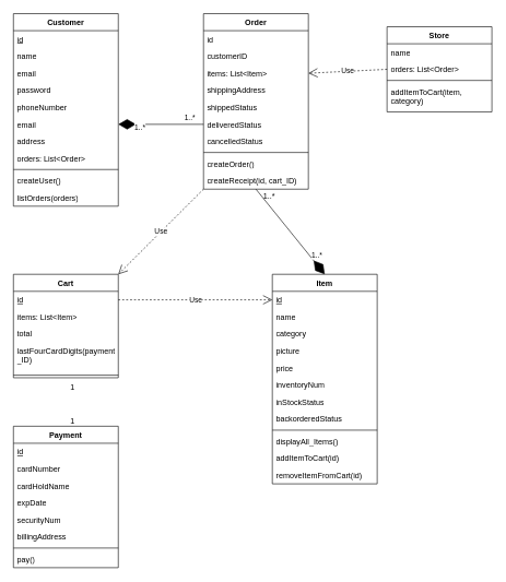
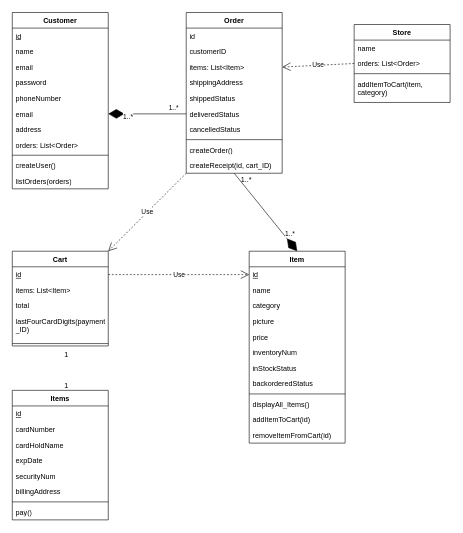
  <mxCell id="0" />
  <mxCell id="1" parent="0" />
  <mxCell id="2" value="Customer" style="swimlane;fontStyle=1;align=center;verticalAlign=top;childLayout=stackLayout;horizontal=1;startSize=26;horizontalStack=0;resizeParent=1;resizeParentMax=0;resizeLast=0;collapsible=1;marginBottom=0;whiteSpace=wrap;html=1;" parent="1" vertex="1"><mxGeometry x="20" y="20" width="160" height="294" as="geometry" /></mxCell>
  <mxCell id="3" value="&lt;u&gt;id&lt;/u&gt;" style="text;strokeColor=none;fillColor=none;align=left;verticalAlign=top;spacingLeft=4;spacingRight=4;overflow=hidden;rotatable=0;points=[[0,0.5],[1,0.5]];portConstraint=eastwest;whiteSpace=wrap;html=1;" parent="2" vertex="1"><mxGeometry y="26" width="160" height="26" as="geometry" /></mxCell>
  <mxCell id="4" value="name" style="text;strokeColor=none;fillColor=none;align=left;verticalAlign=top;spacingLeft=4;spacingRight=4;overflow=hidden;rotatable=0;points=[[0,0.5],[1,0.5]];portConstraint=eastwest;whiteSpace=wrap;html=1;" parent="2" vertex="1"><mxGeometry y="52" width="160" height="26" as="geometry" /></mxCell>
  <mxCell id="5" value="email" style="text;strokeColor=none;fillColor=none;align=left;verticalAlign=top;spacingLeft=4;spacingRight=4;overflow=hidden;rotatable=0;points=[[0,0.5],[1,0.5]];portConstraint=eastwest;whiteSpace=wrap;html=1;" parent="2" vertex="1"><mxGeometry y="78" width="160" height="26" as="geometry" /></mxCell>
  <mxCell id="6" value="password" style="text;strokeColor=none;fillColor=none;align=left;verticalAlign=top;spacingLeft=4;spacingRight=4;overflow=hidden;rotatable=0;points=[[0,0.5],[1,0.5]];portConstraint=eastwest;whiteSpace=wrap;html=1;" parent="2" vertex="1"><mxGeometry y="104" width="160" height="26" as="geometry" /></mxCell>
  <mxCell id="7" value="phoneNumber" style="text;strokeColor=none;fillColor=none;align=left;verticalAlign=top;spacingLeft=4;spacingRight=4;overflow=hidden;rotatable=0;points=[[0,0.5],[1,0.5]];portConstraint=eastwest;whiteSpace=wrap;html=1;" parent="2" vertex="1"><mxGeometry y="130" width="160" height="26" as="geometry" /></mxCell>
  <mxCell id="8" value="email" style="text;strokeColor=none;fillColor=none;align=left;verticalAlign=top;spacingLeft=4;spacingRight=4;overflow=hidden;rotatable=0;points=[[0,0.5],[1,0.5]];portConstraint=eastwest;whiteSpace=wrap;html=1;" parent="2" vertex="1"><mxGeometry y="156" width="160" height="26" as="geometry" /></mxCell>
  <mxCell id="9" value="address" style="text;strokeColor=none;fillColor=none;align=left;verticalAlign=top;spacingLeft=4;spacingRight=4;overflow=hidden;rotatable=0;points=[[0,0.5],[1,0.5]];portConstraint=eastwest;whiteSpace=wrap;html=1;" parent="2" vertex="1"><mxGeometry y="182" width="160" height="26" as="geometry" /></mxCell>
  <mxCell id="10" value="orders: List&amp;lt;Order&amp;gt;" style="text;strokeColor=none;fillColor=none;align=left;verticalAlign=top;spacingLeft=4;spacingRight=4;overflow=hidden;rotatable=0;points=[[0,0.5],[1,0.5]];portConstraint=eastwest;whiteSpace=wrap;html=1;" parent="2" vertex="1"><mxGeometry y="208" width="160" height="26" as="geometry" /></mxCell>
  <mxCell id="11" value="" style="line;strokeWidth=1;fillColor=none;align=left;verticalAlign=middle;spacingTop=-1;spacingLeft=3;spacingRight=3;rotatable=0;labelPosition=right;points=[];portConstraint=eastwest;strokeColor=inherit;" parent="2" vertex="1"><mxGeometry y="234" width="160" height="8" as="geometry" /></mxCell>
  <mxCell id="12" value="createUser()" style="text;strokeColor=none;fillColor=none;align=left;verticalAlign=top;spacingLeft=4;spacingRight=4;overflow=hidden;rotatable=0;points=[[0,0.5],[1,0.5]];portConstraint=eastwest;whiteSpace=wrap;html=1;" parent="2" vertex="1"><mxGeometry y="242" width="160" height="26" as="geometry" /></mxCell>
  <mxCell id="13" value="listOrders(orders)" style="text;strokeColor=none;fillColor=none;align=left;verticalAlign=top;spacingLeft=4;spacingRight=4;overflow=hidden;rotatable=0;points=[[0,0.5],[1,0.5]];portConstraint=eastwest;whiteSpace=wrap;html=1;" vertex="1" parent="2"><mxGeometry y="268" width="160" height="26" as="geometry" /></mxCell>
  <mxCell id="14" value="Item" style="swimlane;fontStyle=1;align=center;verticalAlign=top;childLayout=stackLayout;horizontal=1;startSize=26;horizontalStack=0;resizeParent=1;resizeParentMax=0;resizeLast=0;collapsible=1;marginBottom=0;whiteSpace=wrap;html=1;" parent="1" vertex="1"><mxGeometry x="415" y="418" width="160" height="320" as="geometry" /></mxCell>
  <mxCell id="15" value="&lt;u&gt;id&lt;/u&gt;" style="text;strokeColor=none;fillColor=none;align=left;verticalAlign=top;spacingLeft=4;spacingRight=4;overflow=hidden;rotatable=0;points=[[0,0.5],[1,0.5]];portConstraint=eastwest;whiteSpace=wrap;html=1;" parent="14" vertex="1"><mxGeometry y="26" width="160" height="26" as="geometry" /></mxCell>
  <mxCell id="16" value="name" style="text;strokeColor=none;fillColor=none;align=left;verticalAlign=top;spacingLeft=4;spacingRight=4;overflow=hidden;rotatable=0;points=[[0,0.5],[1,0.5]];portConstraint=eastwest;whiteSpace=wrap;html=1;" parent="14" vertex="1"><mxGeometry y="52" width="160" height="26" as="geometry" /></mxCell>
  <mxCell id="17" value="category" style="text;strokeColor=none;fillColor=none;align=left;verticalAlign=top;spacingLeft=4;spacingRight=4;overflow=hidden;rotatable=0;points=[[0,0.5],[1,0.5]];portConstraint=eastwest;whiteSpace=wrap;html=1;" vertex="1" parent="14"><mxGeometry y="78" width="160" height="26" as="geometry" /></mxCell>
  <mxCell id="18" value="picture" style="text;strokeColor=none;fillColor=none;align=left;verticalAlign=top;spacingLeft=4;spacingRight=4;overflow=hidden;rotatable=0;points=[[0,0.5],[1,0.5]];portConstraint=eastwest;whiteSpace=wrap;html=1;" parent="14" vertex="1"><mxGeometry y="104" width="160" height="26" as="geometry" /></mxCell>
  <mxCell id="19" value="price" style="text;strokeColor=none;fillColor=none;align=left;verticalAlign=top;spacingLeft=4;spacingRight=4;overflow=hidden;rotatable=0;points=[[0,0.5],[1,0.5]];portConstraint=eastwest;whiteSpace=wrap;html=1;" parent="14" vertex="1"><mxGeometry y="130" width="160" height="26" as="geometry" /></mxCell>
  <mxCell id="20" value="inventoryNum" style="text;strokeColor=none;fillColor=none;align=left;verticalAlign=top;spacingLeft=4;spacingRight=4;overflow=hidden;rotatable=0;points=[[0,0.5],[1,0.5]];portConstraint=eastwest;whiteSpace=wrap;html=1;" parent="14" vertex="1"><mxGeometry y="156" width="160" height="26" as="geometry" /></mxCell>
  <mxCell id="21" value="inStockStatus" style="text;strokeColor=none;fillColor=none;align=left;verticalAlign=top;spacingLeft=4;spacingRight=4;overflow=hidden;rotatable=0;points=[[0,0.5],[1,0.5]];portConstraint=eastwest;whiteSpace=wrap;html=1;" parent="14" vertex="1"><mxGeometry y="182" width="160" height="26" as="geometry" /></mxCell>
  <mxCell id="22" value="backorderedStatus" style="text;strokeColor=none;fillColor=none;align=left;verticalAlign=top;spacingLeft=4;spacingRight=4;overflow=hidden;rotatable=0;points=[[0,0.5],[1,0.5]];portConstraint=eastwest;whiteSpace=wrap;html=1;" parent="14" vertex="1"><mxGeometry y="208" width="160" height="26" as="geometry" /></mxCell>
  <mxCell id="23" value="" style="line;strokeWidth=1;fillColor=none;align=left;verticalAlign=middle;spacingTop=-1;spacingLeft=3;spacingRight=3;rotatable=0;labelPosition=right;points=[];portConstraint=eastwest;strokeColor=inherit;" parent="14" vertex="1"><mxGeometry y="234" width="160" height="8" as="geometry" /></mxCell>
  <mxCell id="24" value="displayAll_Items()" style="text;strokeColor=none;fillColor=none;align=left;verticalAlign=top;spacingLeft=4;spacingRight=4;overflow=hidden;rotatable=0;points=[[0,0.5],[1,0.5]];portConstraint=eastwest;whiteSpace=wrap;html=1;" parent="14" vertex="1"><mxGeometry y="242" width="160" height="26" as="geometry" /></mxCell>
  <mxCell id="25" value="addItemToCart(id)" style="text;strokeColor=none;fillColor=none;align=left;verticalAlign=top;spacingLeft=4;spacingRight=4;overflow=hidden;rotatable=0;points=[[0,0.5],[1,0.5]];portConstraint=eastwest;whiteSpace=wrap;html=1;" vertex="1" parent="14"><mxGeometry y="268" width="160" height="26" as="geometry" /></mxCell>
  <mxCell id="26" value="removeItemFromCart(id)" style="text;strokeColor=none;fillColor=none;align=left;verticalAlign=top;spacingLeft=4;spacingRight=4;overflow=hidden;rotatable=0;points=[[0,0.5],[1,0.5]];portConstraint=eastwest;whiteSpace=wrap;html=1;" vertex="1" parent="14"><mxGeometry y="294" width="160" height="26" as="geometry" /></mxCell>
  <mxCell id="27" value="Store" style="swimlane;fontStyle=1;align=center;verticalAlign=top;childLayout=stackLayout;horizontal=1;startSize=26;horizontalStack=0;resizeParent=1;resizeParentMax=0;resizeLast=0;collapsible=1;marginBottom=0;whiteSpace=wrap;html=1;" parent="1" vertex="1"><mxGeometry x="590" y="40" width="160" height="130" as="geometry" /></mxCell>
  <mxCell id="28" value="name" style="text;strokeColor=none;fillColor=none;align=left;verticalAlign=top;spacingLeft=4;spacingRight=4;overflow=hidden;rotatable=0;points=[[0,0.5],[1,0.5]];portConstraint=eastwest;whiteSpace=wrap;html=1;" parent="27" vertex="1"><mxGeometry y="26" width="160" height="26" as="geometry" /></mxCell>
  <mxCell id="29" value="orders: List&amp;lt;Order&amp;gt;" style="text;strokeColor=none;fillColor=none;align=left;verticalAlign=top;spacingLeft=4;spacingRight=4;overflow=hidden;rotatable=0;points=[[0,0.5],[1,0.5]];portConstraint=eastwest;whiteSpace=wrap;html=1;" parent="27" vertex="1"><mxGeometry y="52" width="160" height="26" as="geometry" /></mxCell>
  <mxCell id="30" value="" style="line;strokeWidth=1;fillColor=none;align=left;verticalAlign=middle;spacingTop=-1;spacingLeft=3;spacingRight=3;rotatable=0;labelPosition=right;points=[];portConstraint=eastwest;strokeColor=inherit;" parent="27" vertex="1"><mxGeometry y="78" width="160" height="8" as="geometry" /></mxCell>
  <mxCell id="31" value="addItemToCart(item, category)" style="text;strokeColor=none;fillColor=none;align=left;verticalAlign=top;spacingLeft=4;spacingRight=4;overflow=hidden;rotatable=0;points=[[0,0.5],[1,0.5]];portConstraint=eastwest;whiteSpace=wrap;html=1;" parent="27" vertex="1"><mxGeometry y="86" width="160" height="44" as="geometry" /></mxCell>
  <mxCell id="32" value="Cart" style="swimlane;fontStyle=1;align=center;verticalAlign=top;childLayout=stackLayout;horizontal=1;startSize=26;horizontalStack=0;resizeParent=1;resizeParentMax=0;resizeLast=0;collapsible=1;marginBottom=0;whiteSpace=wrap;html=1;" parent="1" vertex="1"><mxGeometry x="20" y="418" width="160" height="158" as="geometry" /></mxCell>
  <mxCell id="33" value="&lt;u&gt;id&lt;/u&gt;" style="text;strokeColor=none;fillColor=none;align=left;verticalAlign=top;spacingLeft=4;spacingRight=4;overflow=hidden;rotatable=0;points=[[0,0.5],[1,0.5]];portConstraint=eastwest;whiteSpace=wrap;html=1;" parent="32" vertex="1"><mxGeometry y="26" width="160" height="26" as="geometry" /></mxCell>
  <mxCell id="34" value="items: List&amp;lt;Item&amp;gt;" style="text;strokeColor=none;fillColor=none;align=left;verticalAlign=top;spacingLeft=4;spacingRight=4;overflow=hidden;rotatable=0;points=[[0,0.5],[1,0.5]];portConstraint=eastwest;whiteSpace=wrap;html=1;" parent="32" vertex="1"><mxGeometry y="52" width="160" height="26" as="geometry" /></mxCell>
  <mxCell id="35" value="total" style="text;strokeColor=none;fillColor=none;align=left;verticalAlign=top;spacingLeft=4;spacingRight=4;overflow=hidden;rotatable=0;points=[[0,0.5],[1,0.5]];portConstraint=eastwest;whiteSpace=wrap;html=1;" parent="32" vertex="1"><mxGeometry y="78" width="160" height="26" as="geometry" /></mxCell>
  <mxCell id="36" value="lastFourCardDigits(payment&lt;br&gt;_ID)" style="text;strokeColor=none;fillColor=none;align=left;verticalAlign=top;spacingLeft=4;spacingRight=4;overflow=hidden;rotatable=0;points=[[0,0.5],[1,0.5]];portConstraint=eastwest;whiteSpace=wrap;html=1;" vertex="1" parent="32"><mxGeometry y="104" width="160" height="46" as="geometry" /></mxCell>
  <mxCell id="37" value="" style="line;strokeWidth=1;fillColor=none;align=left;verticalAlign=middle;spacingTop=-1;spacingLeft=3;spacingRight=3;rotatable=0;labelPosition=right;points=[];portConstraint=eastwest;strokeColor=inherit;" parent="32" vertex="1"><mxGeometry y="150" width="160" height="8" as="geometry" /></mxCell>
- <mxCell id="38" value="Payment" style="swimlane;fontStyle=1;align=center;verticalAlign=top;childLayout=stackLayout;horizontal=1;startSize=26;horizontalStack=0;resizeParent=1;resizeParentMax=0;resizeLast=0;collapsible=1;marginBottom=0;whiteSpace=wrap;html=1;" parent="1" vertex="1"><mxGeometry x="20" y="650" width="160" height="216" as="geometry" /></mxCell>
+ <mxCell id="38" value="Items" style="swimlane;fontStyle=1;align=center;verticalAlign=top;childLayout=stackLayout;horizontal=1;startSize=26;horizontalStack=0;resizeParent=1;resizeParentMax=0;resizeLast=0;collapsible=1;marginBottom=0;whiteSpace=wrap;html=1;" parent="1" vertex="1"><mxGeometry x="20" y="650" width="160" height="216" as="geometry" /></mxCell>
  <mxCell id="39" value="&lt;u&gt;id&lt;/u&gt;" style="text;strokeColor=none;fillColor=none;align=left;verticalAlign=top;spacingLeft=4;spacingRight=4;overflow=hidden;rotatable=0;points=[[0,0.5],[1,0.5]];portConstraint=eastwest;whiteSpace=wrap;html=1;" parent="38" vertex="1"><mxGeometry y="26" width="160" height="26" as="geometry" /></mxCell>
  <mxCell id="40" value="cardNumber" style="text;strokeColor=none;fillColor=none;align=left;verticalAlign=top;spacingLeft=4;spacingRight=4;overflow=hidden;rotatable=0;points=[[0,0.5],[1,0.5]];portConstraint=eastwest;whiteSpace=wrap;html=1;" vertex="1" parent="38"><mxGeometry y="52" width="160" height="26" as="geometry" /></mxCell>
  <mxCell id="41" value="cardHoldName" style="text;strokeColor=none;fillColor=none;align=left;verticalAlign=top;spacingLeft=4;spacingRight=4;overflow=hidden;rotatable=0;points=[[0,0.5],[1,0.5]];portConstraint=eastwest;whiteSpace=wrap;html=1;" parent="38" vertex="1"><mxGeometry y="78" width="160" height="26" as="geometry" /></mxCell>
  <mxCell id="42" value="expDate" style="text;strokeColor=none;fillColor=none;align=left;verticalAlign=top;spacingLeft=4;spacingRight=4;overflow=hidden;rotatable=0;points=[[0,0.5],[1,0.5]];portConstraint=eastwest;whiteSpace=wrap;html=1;" parent="38" vertex="1"><mxGeometry y="104" width="160" height="26" as="geometry" /></mxCell>
  <mxCell id="43" value="securityNum" style="text;strokeColor=none;fillColor=none;align=left;verticalAlign=top;spacingLeft=4;spacingRight=4;overflow=hidden;rotatable=0;points=[[0,0.5],[1,0.5]];portConstraint=eastwest;whiteSpace=wrap;html=1;" parent="38" vertex="1"><mxGeometry y="130" width="160" height="26" as="geometry" /></mxCell>
  <mxCell id="44" value="billingAddress" style="text;strokeColor=none;fillColor=none;align=left;verticalAlign=top;spacingLeft=4;spacingRight=4;overflow=hidden;rotatable=0;points=[[0,0.5],[1,0.5]];portConstraint=eastwest;whiteSpace=wrap;html=1;" parent="38" vertex="1"><mxGeometry y="156" width="160" height="26" as="geometry" /></mxCell>
  <mxCell id="45" value="" style="line;strokeWidth=1;fillColor=none;align=left;verticalAlign=middle;spacingTop=-1;spacingLeft=3;spacingRight=3;rotatable=0;labelPosition=right;points=[];portConstraint=eastwest;strokeColor=inherit;" parent="38" vertex="1"><mxGeometry y="182" width="160" height="8" as="geometry" /></mxCell>
  <mxCell id="46" value="pay()" style="text;strokeColor=none;fillColor=none;align=left;verticalAlign=top;spacingLeft=4;spacingRight=4;overflow=hidden;rotatable=0;points=[[0,0.5],[1,0.5]];portConstraint=eastwest;whiteSpace=wrap;html=1;" parent="38" vertex="1"><mxGeometry y="190" width="160" height="26" as="geometry" /></mxCell>
  <mxCell id="47" value="Order" style="swimlane;fontStyle=1;align=center;verticalAlign=top;childLayout=stackLayout;horizontal=1;startSize=26;horizontalStack=0;resizeParent=1;resizeParentMax=0;resizeLast=0;collapsible=1;marginBottom=0;whiteSpace=wrap;html=1;" parent="1" vertex="1"><mxGeometry x="310" y="20" width="160" height="268" as="geometry" /></mxCell>
  <mxCell id="48" value="id" style="text;strokeColor=none;fillColor=none;align=left;verticalAlign=top;spacingLeft=4;spacingRight=4;overflow=hidden;rotatable=0;points=[[0,0.5],[1,0.5]];portConstraint=eastwest;whiteSpace=wrap;html=1;" parent="47" vertex="1"><mxGeometry y="26" width="160" height="26" as="geometry" /></mxCell>
  <mxCell id="49" value="customerID" style="text;strokeColor=none;fillColor=none;align=left;verticalAlign=top;spacingLeft=4;spacingRight=4;overflow=hidden;rotatable=0;points=[[0,0.5],[1,0.5]];portConstraint=eastwest;whiteSpace=wrap;html=1;" parent="47" vertex="1"><mxGeometry y="52" width="160" height="26" as="geometry" /></mxCell>
  <mxCell id="50" value="items: List&amp;lt;Item&amp;gt;" style="text;strokeColor=none;fillColor=none;align=left;verticalAlign=top;spacingLeft=4;spacingRight=4;overflow=hidden;rotatable=0;points=[[0,0.5],[1,0.5]];portConstraint=eastwest;whiteSpace=wrap;html=1;" parent="47" vertex="1"><mxGeometry y="78" width="160" height="26" as="geometry" /></mxCell>
  <mxCell id="51" value="shippingAddress" style="text;strokeColor=none;fillColor=none;align=left;verticalAlign=top;spacingLeft=4;spacingRight=4;overflow=hidden;rotatable=0;points=[[0,0.5],[1,0.5]];portConstraint=eastwest;whiteSpace=wrap;html=1;" parent="47" vertex="1"><mxGeometry y="104" width="160" height="26" as="geometry" /></mxCell>
  <mxCell id="52" value="shippedStatus" style="text;strokeColor=none;fillColor=none;align=left;verticalAlign=top;spacingLeft=4;spacingRight=4;overflow=hidden;rotatable=0;points=[[0,0.5],[1,0.5]];portConstraint=eastwest;whiteSpace=wrap;html=1;" parent="47" vertex="1"><mxGeometry y="130" width="160" height="26" as="geometry" /></mxCell>
  <mxCell id="53" value="deliveredStatus" style="text;strokeColor=none;fillColor=none;align=left;verticalAlign=top;spacingLeft=4;spacingRight=4;overflow=hidden;rotatable=0;points=[[0,0.5],[1,0.5]];portConstraint=eastwest;whiteSpace=wrap;html=1;" parent="47" vertex="1"><mxGeometry y="156" width="160" height="26" as="geometry" /></mxCell>
  <mxCell id="54" value="cancelledStatus" style="text;strokeColor=none;fillColor=none;align=left;verticalAlign=top;spacingLeft=4;spacingRight=4;overflow=hidden;rotatable=0;points=[[0,0.5],[1,0.5]];portConstraint=eastwest;whiteSpace=wrap;html=1;" parent="47" vertex="1"><mxGeometry y="182" width="160" height="26" as="geometry" /></mxCell>
  <mxCell id="55" value="" style="line;strokeWidth=1;fillColor=none;align=left;verticalAlign=middle;spacingTop=-1;spacingLeft=3;spacingRight=3;rotatable=0;labelPosition=right;points=[];portConstraint=eastwest;strokeColor=inherit;" parent="47" vertex="1"><mxGeometry y="208" width="160" height="8" as="geometry" /></mxCell>
  <mxCell id="56" value="createOrder()" style="text;strokeColor=none;fillColor=none;align=left;verticalAlign=top;spacingLeft=4;spacingRight=4;overflow=hidden;rotatable=0;points=[[0,0.5],[1,0.5]];portConstraint=eastwest;whiteSpace=wrap;html=1;" parent="47" vertex="1"><mxGeometry y="216" width="160" height="26" as="geometry" /></mxCell>
  <mxCell id="57" value="createReceipt(id, cart_ID)" style="text;strokeColor=none;fillColor=none;align=left;verticalAlign=top;spacingLeft=4;spacingRight=4;overflow=hidden;rotatable=0;points=[[0,0.5],[1,0.5]];portConstraint=eastwest;whiteSpace=wrap;html=1;" vertex="1" parent="47"><mxGeometry y="242" width="160" height="26" as="geometry" /></mxCell>
  <mxCell id="58" value="Use" style="endArrow=open;endSize=12;dashed=1;html=1;rounded=0;exitX=0;exitY=0.5;exitDx=0;exitDy=0;entryX=1;entryY=0.5;entryDx=0;entryDy=0;" parent="1" source="29" target="50" edge="1"><mxGeometry width="160" relative="1" as="geometry"><mxPoint x="550" y="210" as="sourcePoint" /><mxPoint x="710" y="210" as="targetPoint" /></mxGeometry></mxCell>
  <mxCell id="59" value="" style="endArrow=diamondThin;endFill=1;endSize=24;html=1;rounded=0;exitX=0.5;exitY=1;exitDx=0;exitDy=0;entryX=0.5;entryY=0;entryDx=0;entryDy=0;" parent="1" source="47" target="14" edge="1"><mxGeometry width="160" relative="1" as="geometry"><mxPoint x="550" y="210" as="sourcePoint" /><mxPoint x="280" y="320" as="targetPoint" /></mxGeometry></mxCell>
  <mxCell id="60" value="1..*" style="edgeLabel;html=1;align=center;verticalAlign=middle;resizable=0;points=[];" parent="59" vertex="1" connectable="0"><mxGeometry x="0.587" y="5" relative="1" as="geometry"><mxPoint x="5" as="offset" /></mxGeometry></mxCell>
  <mxCell id="61" value="1..*" style="text;html=1;align=center;verticalAlign=middle;resizable=0;points=[];autosize=1;strokeColor=none;fillColor=none;" parent="1" vertex="1"><mxGeometry x="390" y="284" width="40" height="30" as="geometry" /></mxCell>
  <mxCell id="62" value="" style="endArrow=diamondThin;endFill=1;endSize=24;html=1;rounded=0;exitX=0;exitY=0.5;exitDx=0;exitDy=0;entryX=1;entryY=0.5;entryDx=0;entryDy=0;" parent="1" source="53" target="8" edge="1"><mxGeometry width="160" relative="1" as="geometry"><mxPoint x="130" y="207" as="sourcePoint" /><mxPoint x="260" y="207" as="targetPoint" /><Array as="points" /></mxGeometry></mxCell>
  <mxCell id="63" value="1..*" style="edgeLabel;html=1;align=center;verticalAlign=middle;resizable=0;points=[];" parent="62" vertex="1" connectable="0"><mxGeometry x="0.515" y="4" relative="1" as="geometry"><mxPoint as="offset" /></mxGeometry></mxCell>
  <mxCell id="64" value="1..*" style="edgeLabel;html=1;align=center;verticalAlign=middle;resizable=0;points=[];" parent="62" vertex="1" connectable="0"><mxGeometry x="-0.661" y="-3" relative="1" as="geometry"><mxPoint y="-8" as="offset" /></mxGeometry></mxCell>
  <mxCell id="65" value="Use" style="endArrow=open;endSize=12;dashed=1;html=1;rounded=0;exitX=1;exitY=0.5;exitDx=0;exitDy=0;entryX=0;entryY=0.5;entryDx=0;entryDy=0;" parent="1" source="33" target="15" edge="1"><mxGeometry width="160" relative="1" as="geometry"><mxPoint x="330" y="280" as="sourcePoint" /><mxPoint x="490" y="280" as="targetPoint" /></mxGeometry></mxCell>
  <mxCell id="66" value="Use" style="endArrow=open;endSize=12;dashed=1;html=1;rounded=0;exitX=0;exitY=1;exitDx=0;exitDy=0;entryX=1;entryY=0;entryDx=0;entryDy=0;" parent="1" source="47" target="32" edge="1"><mxGeometry width="160" relative="1" as="geometry"><mxPoint x="330" y="290" as="sourcePoint" /><mxPoint x="490" y="290" as="targetPoint" /></mxGeometry></mxCell>
  <mxCell id="67" value="1" style="text;html=1;align=center;verticalAlign=middle;resizable=0;points=[];autosize=1;strokeColor=none;fillColor=none;" vertex="1" parent="1"><mxGeometry x="95" y="628" width="30" height="30" as="geometry" /></mxCell>
  <mxCell id="68" value="1" style="text;html=1;align=center;verticalAlign=middle;resizable=0;points=[];autosize=1;strokeColor=none;fillColor=none;" vertex="1" parent="1"><mxGeometry x="95" y="576" width="30" height="30" as="geometry" /></mxCell>
